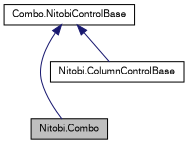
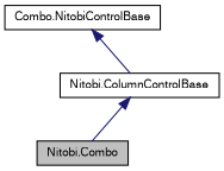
  digraph {
    node [color=black fontname=FreeSans fontsize=10 shape=record]
    edge [color=midnightblue dir=back fontname=FreeSans fontsize=10 labelfontname=FreeSans labelfontsize=10 style=solid]
    n1 [fillcolor=grey75 fontcolor=black height=0.2 label="Nitobi.Combo" style=filled width=0.4]
    n2 [height=0.2 label="Nitobi.ColumnControlBase" width=0.4]
    n3 [height=0.2 label="Combo.NitobiControlBase" width=0.4]
-   n3 -> n1
+   n2 -> n1
    n3 -> n2
  }
